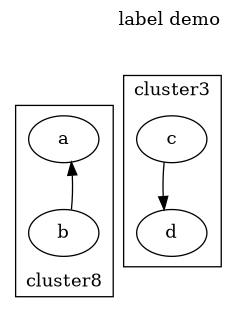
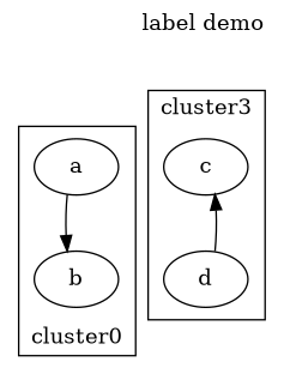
  digraph {
    label="label demo"
    labeljust=right
    labelloc=top
    a [height=0.50 width=0.75]
    b [height=0.50 width=0.75]
    c [height=0.50 width=0.75]
    d [height=0.50 width=0.75]
    subgraph cluster_1 {
-     label=cluster8
+     label=cluster0
      labelloc=bottom
      a
      b
    }
    subgraph cluster_2 {
      label=cluster3
      c
      d
    }
-   b -> a
-   c -> d
+   a -> b
+   d -> c
  }
